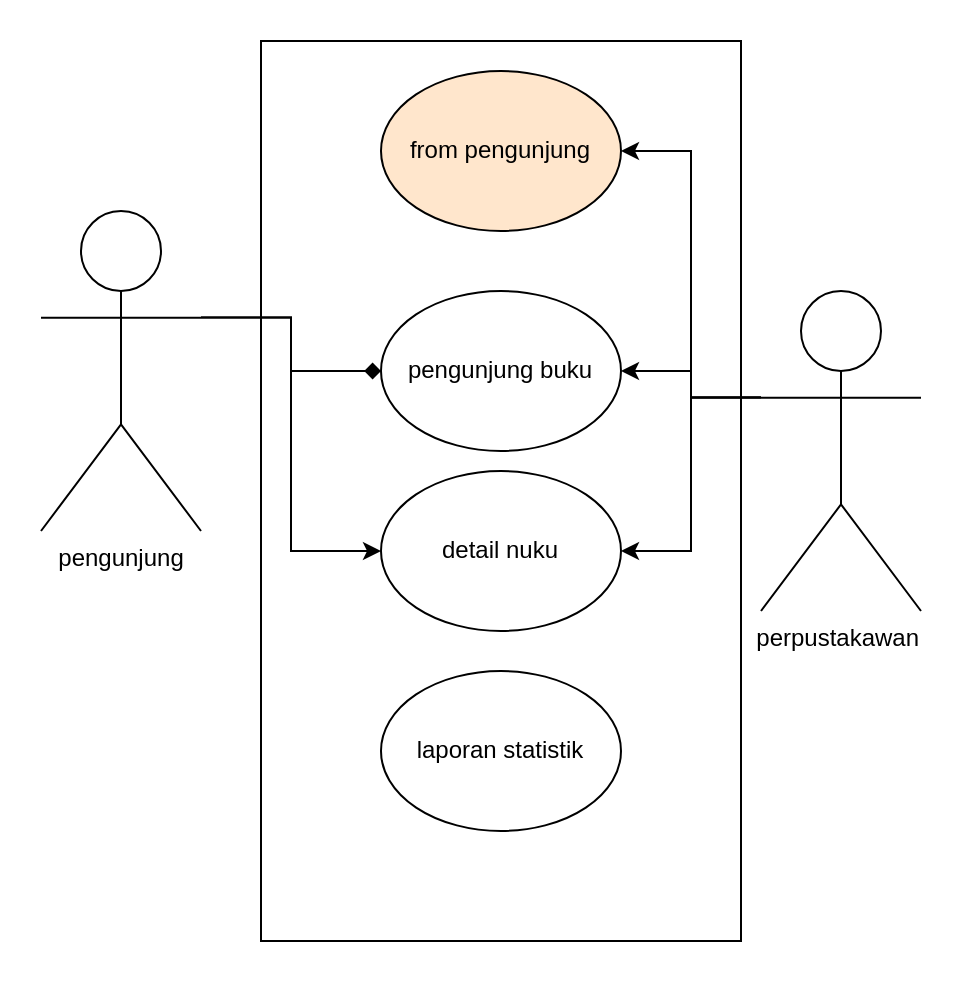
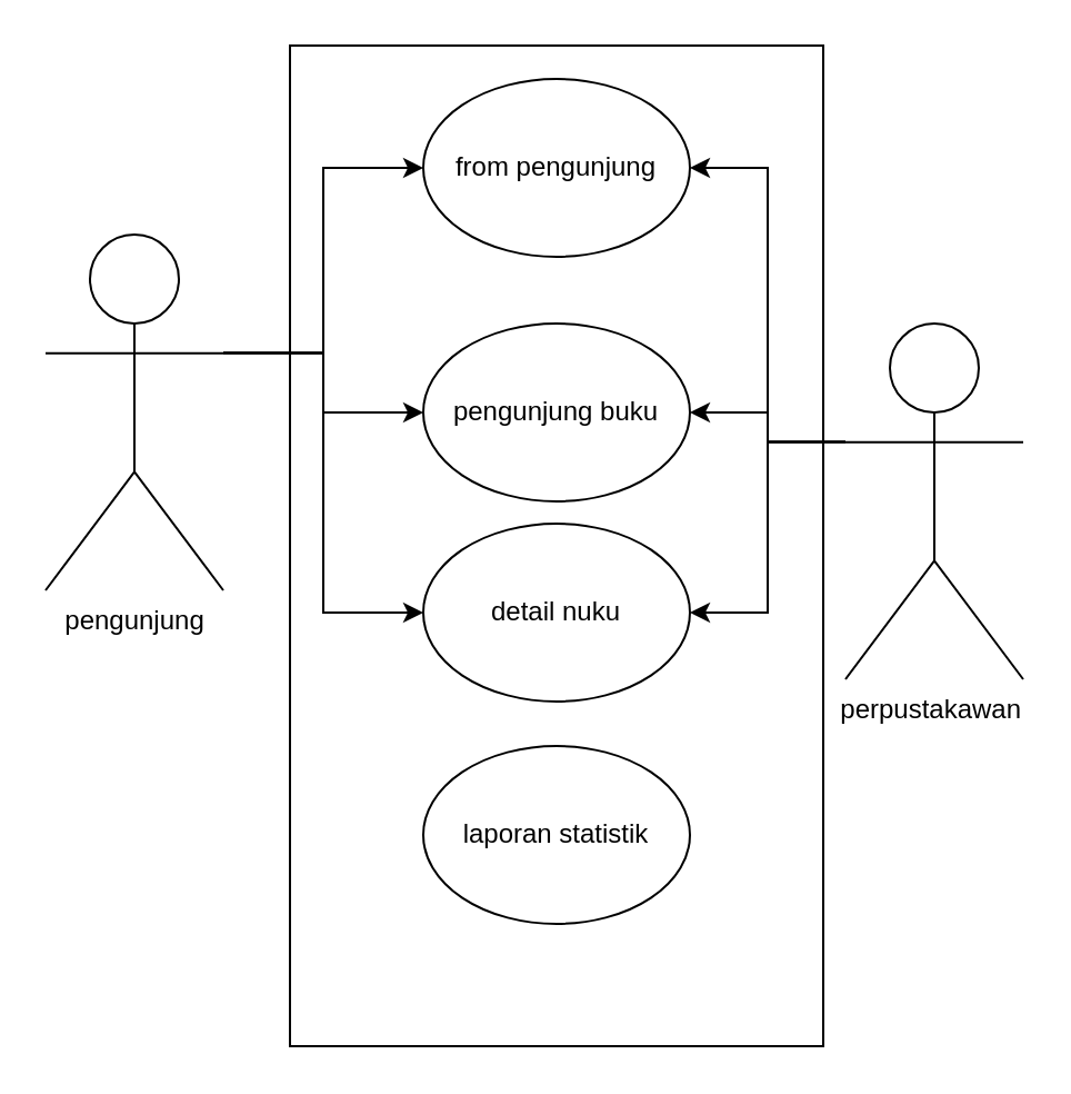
  <mxCell id="0" />
  <mxCell id="1" parent="0" />
  <mxCell id="2" value="" style="rounded=0;whiteSpace=wrap;html=1;" vertex="1" parent="1"><mxGeometry x="130" y="20" width="240" height="450" as="geometry" /></mxCell>
  <mxCell id="3" style="edgeStyle=orthogonalEdgeStyle;rounded=0;orthogonalLoop=1;jettySize=auto;html=1;exitX=0;exitY=0.333;exitDx=0;exitDy=0;exitPerimeter=0;entryX=1;entryY=0.5;entryDx=0;entryDy=0;" edge="1" parent="1" source="6" target="14"><mxGeometry relative="1" as="geometry" /></mxCell>
  <mxCell id="4" style="edgeStyle=orthogonalEdgeStyle;rounded=0;orthogonalLoop=1;jettySize=auto;html=1;exitX=0;exitY=0.333;exitDx=0;exitDy=0;exitPerimeter=0;" edge="1" parent="1" source="6" target="13"><mxGeometry relative="1" as="geometry" /></mxCell>
  <mxCell id="5" style="edgeStyle=orthogonalEdgeStyle;rounded=0;orthogonalLoop=1;jettySize=auto;html=1;exitX=0;exitY=0.333;exitDx=0;exitDy=0;exitPerimeter=0;" edge="1" parent="1" source="6" target="12"><mxGeometry relative="1" as="geometry" /></mxCell>
  <mxCell id="6" value="perpustakawan&amp;nbsp;" style="shape=umlActor;verticalLabelPosition=bottom;verticalAlign=top;html=1;outlineConnect=0;" vertex="1" parent="1"><mxGeometry x="380" y="145" width="80" height="160" as="geometry" /></mxCell>
- <mxCell id="8" style="edgeStyle=orthogonalEdgeStyle;rounded=0;orthogonalLoop=1;jettySize=auto;html=1;exitX=1;exitY=0.333;exitDx=0;exitDy=0;exitPerimeter=0;endArrow=diamond;" edge="1" parent="1" source="10" target="13"><mxGeometry relative="1" as="geometry" /></mxCell>
+ <mxCell id="7" style="edgeStyle=orthogonalEdgeStyle;rounded=0;orthogonalLoop=1;jettySize=auto;html=1;exitX=1;exitY=0.333;exitDx=0;exitDy=0;exitPerimeter=0;entryX=0;entryY=0.5;entryDx=0;entryDy=0;" edge="1" parent="1" source="10" target="14"><mxGeometry relative="1" as="geometry" /></mxCell>
+ <mxCell id="8" style="edgeStyle=orthogonalEdgeStyle;rounded=0;orthogonalLoop=1;jettySize=auto;html=1;exitX=1;exitY=0.333;exitDx=0;exitDy=0;exitPerimeter=0;" edge="1" parent="1" source="10" target="13"><mxGeometry relative="1" as="geometry" /></mxCell>
  <mxCell id="9" style="edgeStyle=orthogonalEdgeStyle;rounded=0;orthogonalLoop=1;jettySize=auto;html=1;exitX=1;exitY=0.333;exitDx=0;exitDy=0;exitPerimeter=0;" edge="1" parent="1" source="10" target="12"><mxGeometry relative="1" as="geometry" /></mxCell>
  <mxCell id="10" value="pengunjung" style="shape=umlActor;verticalLabelPosition=bottom;verticalAlign=top;html=1;outlineConnect=0;" vertex="1" parent="1"><mxGeometry x="20" y="105" width="80" height="160" as="geometry" /></mxCell>
  <mxCell id="11" value="laporan statistik" style="ellipse;whiteSpace=wrap;html=1;" vertex="1" parent="1"><mxGeometry x="190" y="335" width="120" height="80" as="geometry" /></mxCell>
  <mxCell id="12" value="detail nuku" style="ellipse;whiteSpace=wrap;html=1;" vertex="1" parent="1"><mxGeometry x="190" y="235" width="120" height="80" as="geometry" /></mxCell>
  <mxCell id="13" value="pengunjung buku" style="ellipse;whiteSpace=wrap;html=1;" vertex="1" parent="1"><mxGeometry x="190" y="145" width="120" height="80" as="geometry" /></mxCell>
- <mxCell id="14" value="from pengunjung" style="ellipse;whiteSpace=wrap;html=1;fillColor=#ffe6cc;" vertex="1" parent="1"><mxGeometry x="190" y="35" width="120" height="80" as="geometry" /></mxCell>
+ <mxCell id="14" value="from pengunjung" style="ellipse;whiteSpace=wrap;html=1;" vertex="1" parent="1"><mxGeometry x="190" y="35" width="120" height="80" as="geometry" /></mxCell>
  <mxCell id="15" style="edgeStyle=orthogonalEdgeStyle;rounded=0;orthogonalLoop=1;jettySize=auto;html=1;exitX=0.5;exitY=1;exitDx=0;exitDy=0;" edge="1" parent="1" source="2" target="2"><mxGeometry relative="1" as="geometry" /></mxCell>
